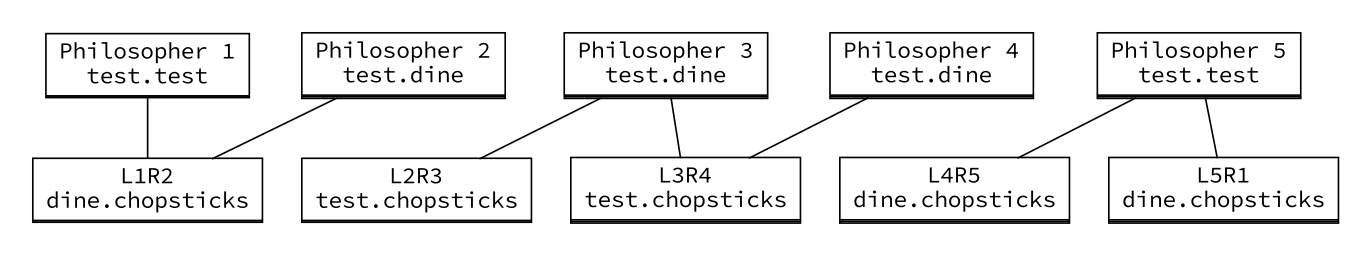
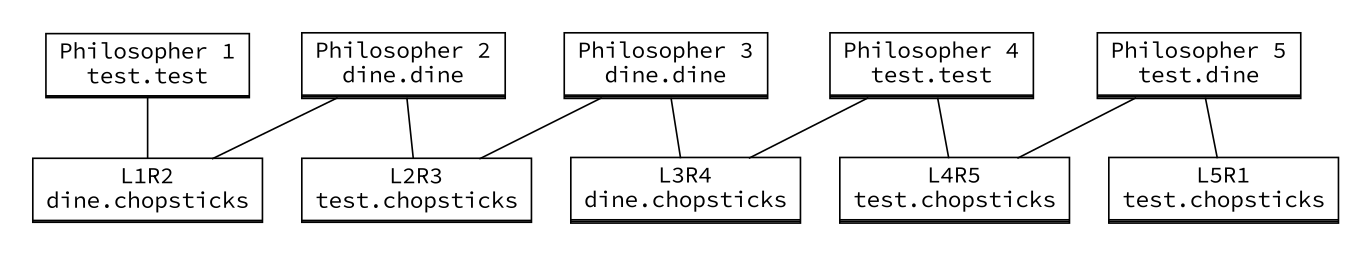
  graph {
    fontname="Source Code Pro"
    splines=spline
    style=invis
    node [fontname="Source Code Pro" shape=record]
    edge [fontname="Source Code Pro" headport=rightPhilosopher tailport=leftChopstick]
-   n1 [label="{<main> Philosopher 2\ntest.dine |\n<leftChopstick> Port: leftChopstick |\n<rightChopstick> Port: rightChopstick}"]
+   n1 [label="{<main> Philosopher 2\ndine.dine |\n<leftChopstick> Port: leftChopstick |\n<rightChopstick> Port: rightChopstick}"]
    n2 [label="{<main> Philosopher 1\ntest.test |\n<leftChopstick> Port: leftChopstick |\n<rightChopstick> Port: rightChopstick}"]
-   n3 [label="{<main> Philosopher 3\ntest.dine |\n<leftChopstick> Port: leftChopstick |\n<rightChopstick> Port: rightChopstick}"]
-   n4 [label="{<main> Philosopher 4\ntest.dine |\n<leftChopstick> Port: leftChopstick |\n<rightChopstick> Port: rightChopstick}"]
+   n3 [label="{<main> Philosopher 3\ndine.dine |\n<leftChopstick> Port: leftChopstick |\n<rightChopstick> Port: rightChopstick}"]
+   n4 [label="{<main> Philosopher 4\ntest.test |\n<leftChopstick> Port: leftChopstick |\n<rightChopstick> Port: rightChopstick}"]
    n5 [label="{<main> L1R2\ndine.chopsticks |\n<rightPhilosopher> Port: rightPhilosopher |\n<leftPhilosopher> Port: leftPhilosopher}"]
-   n6 [label="{<main> Philosopher 5\ntest.test |\n<leftChopstick> Port: leftChopstick |\n<rightChopstick> Port: rightChopstick}"]
+   n6 [label="{<main> Philosopher 5\ntest.dine |\n<leftChopstick> Port: leftChopstick |\n<rightChopstick> Port: rightChopstick}"]
    n7 [label="{<main> L2R3\ntest.chopsticks |\n<rightPhilosopher> Port: rightPhilosopher |\n<leftPhilosopher> Port: leftPhilosopher}"]
-   n8 [label="{<main> L3R4\ntest.chopsticks |\n<rightPhilosopher> Port: rightPhilosopher |\n<leftPhilosopher> Port: leftPhilosopher}"]
-   n9 [label="{<main> L4R5\ndine.chopsticks |\n<rightPhilosopher> Port: rightPhilosopher |\n<leftPhilosopher> Port: leftPhilosopher}"]
-   n10 [label="{<main> L5R1\ndine.chopsticks |\n<leftPhilosopher> Port: leftPhilosopher |\n<rightPhilosopher> Port: rightPhilosopher}"]
+   n8 [label="{<main> L3R4\ndine.chopsticks |\n<rightPhilosopher> Port: rightPhilosopher |\n<leftPhilosopher> Port: leftPhilosopher}"]
+   n9 [label="{<main> L4R5\ntest.chopsticks |\n<rightPhilosopher> Port: rightPhilosopher |\n<leftPhilosopher> Port: leftPhilosopher}"]
+   n10 [label="{<main> L5R1\ntest.chopsticks |\n<leftPhilosopher> Port: leftPhilosopher |\n<rightPhilosopher> Port: rightPhilosopher}"]
    subgraph cluster_1 {
      n1
    }
    subgraph cluster_2 {
      n2
    }
    subgraph cluster_3 {
      n3
    }
    subgraph cluster_4 {
      n4
    }
    subgraph cluster_5 {
      n5
    }
    subgraph cluster_6 {
      n6
    }
    subgraph cluster_7 {
      n7
    }
    subgraph cluster_8 {
      n8
    }
    subgraph cluster_9 {
      n9
    }
    subgraph cluster_10 {
      n10
    }
    n1 -- n5 [headport=leftPhilosopher tailport=rightChopstick]
+   n1 -- n7
    n2 -- n5
    n3 -- n7 [headport=leftPhilosopher tailport=rightChopstick]
    n3 -- n8
    n4 -- n8 [headport=leftPhilosopher tailport=rightChopstick]
+   n4 -- n9
    n6 -- n9 [headport=leftPhilosopher tailport=rightChopstick]
    n6 -- n10
  }
